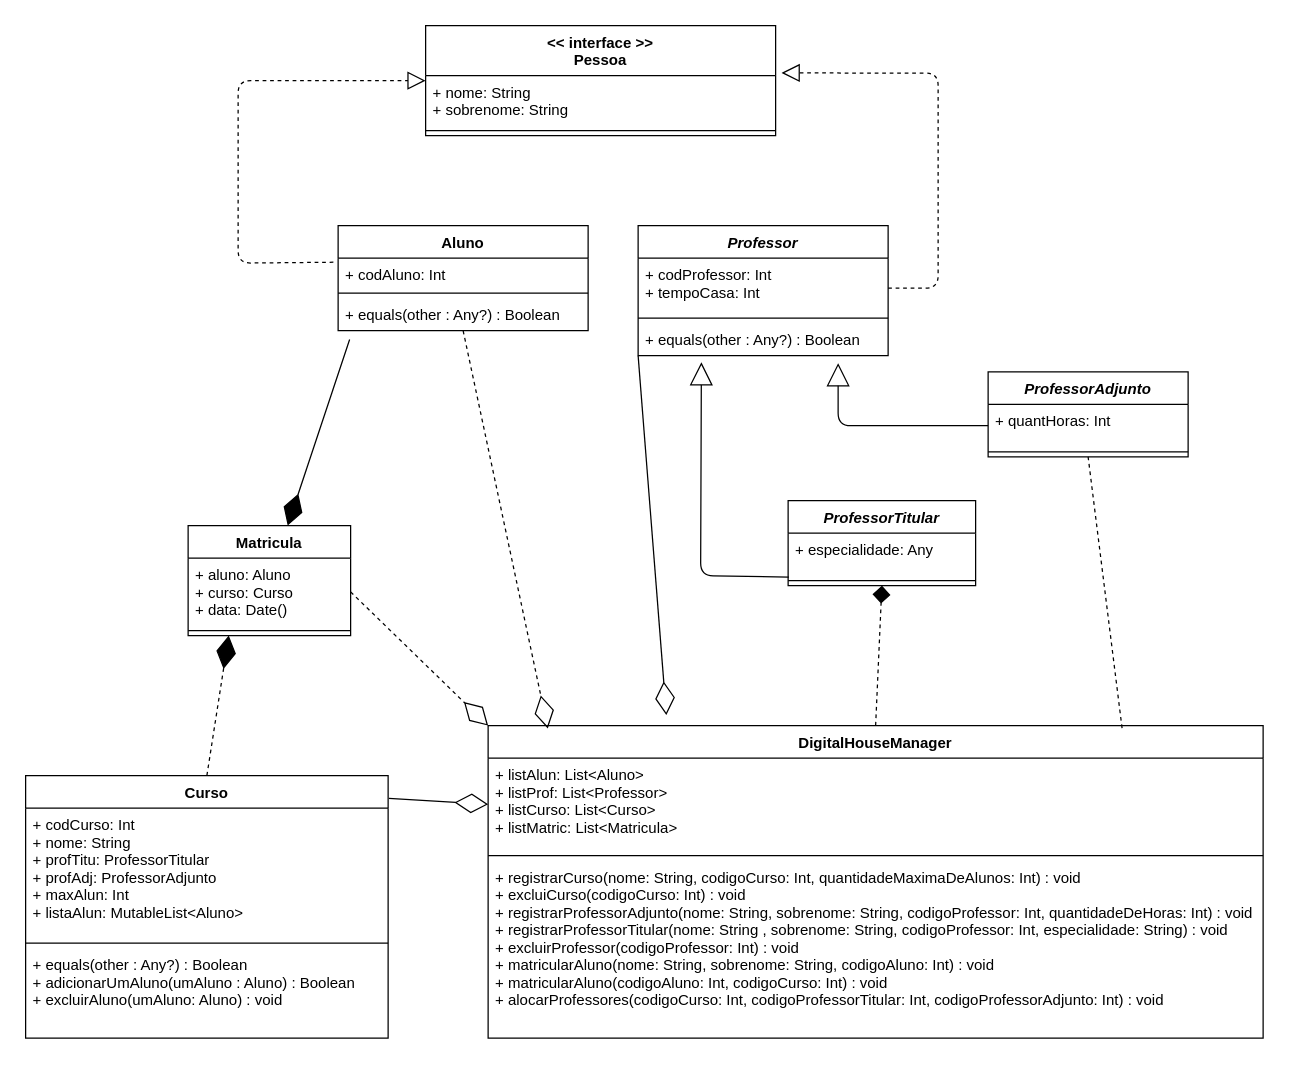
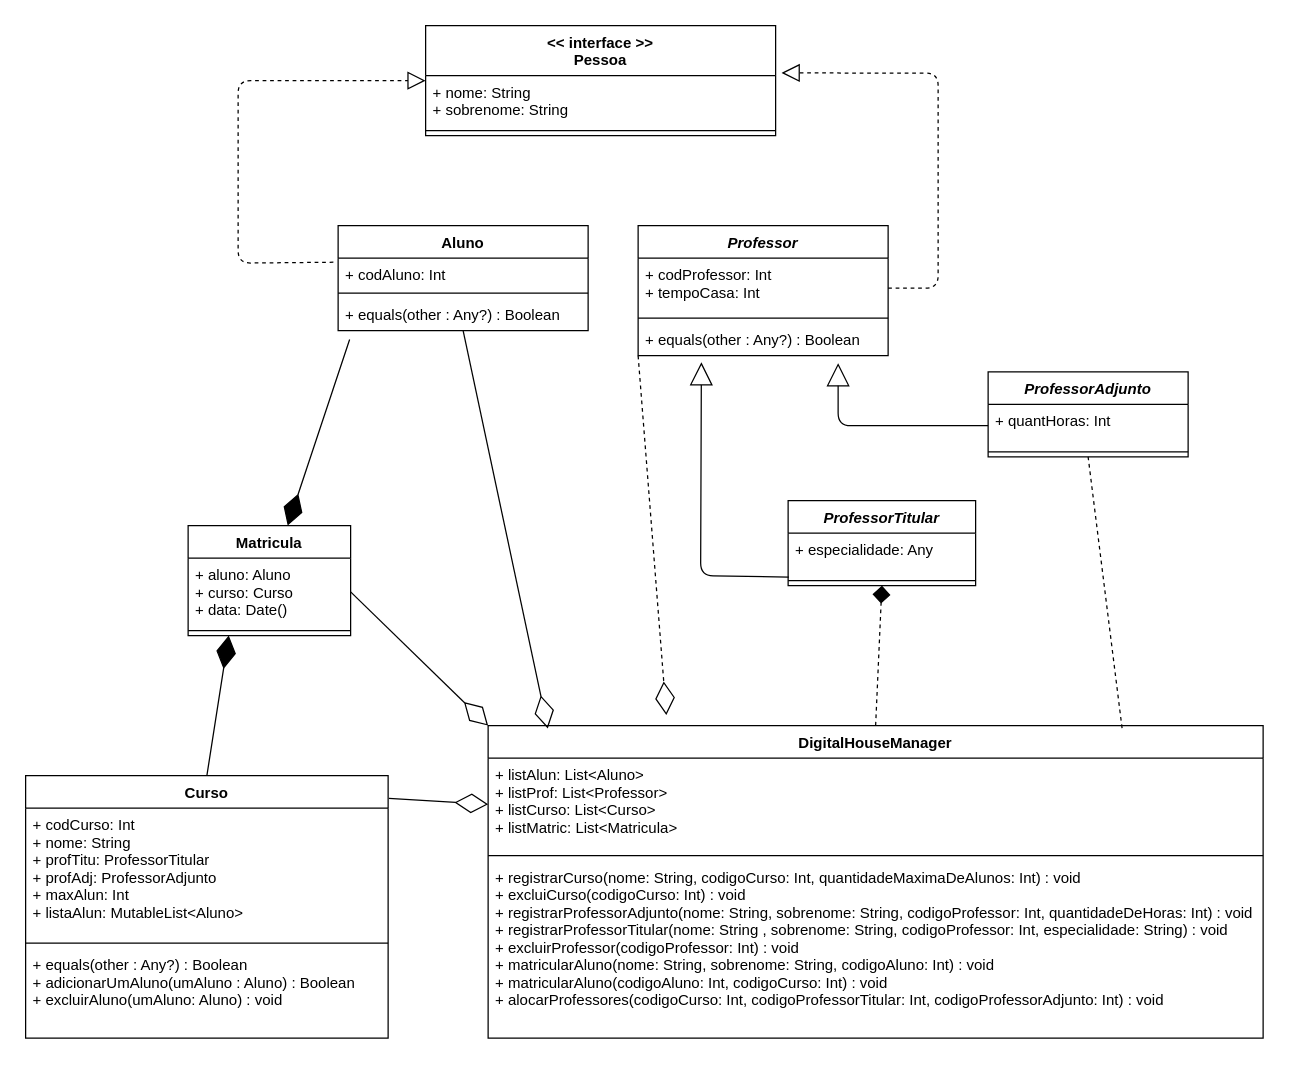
  <mxCell id="0" />
  <mxCell id="1" parent="0" />
  <mxCell id="2" value="&lt;&lt; interface &gt;&gt;&#10;Pessoa" style="swimlane;fontStyle=1;align=center;verticalAlign=top;childLayout=stackLayout;horizontal=1;startSize=40;horizontalStack=0;resizeParent=1;resizeParentMax=0;resizeLast=0;collapsible=1;marginBottom=0;" parent="1" vertex="1"><mxGeometry x="340" y="20" width="280" height="88" as="geometry" /></mxCell>
  <mxCell id="3" value="+ nome: String&#10;+ sobrenome: String" style="text;strokeColor=none;fillColor=none;align=left;verticalAlign=top;spacingLeft=4;spacingRight=4;overflow=hidden;rotatable=0;points=[[0,0.5],[1,0.5]];portConstraint=eastwest;" parent="2" vertex="1"><mxGeometry y="40" width="280" height="40" as="geometry" /></mxCell>
  <mxCell id="4" value="" style="line;strokeWidth=1;fillColor=none;align=left;verticalAlign=middle;spacingTop=-1;spacingLeft=3;spacingRight=3;rotatable=0;labelPosition=right;points=[];portConstraint=eastwest;" parent="2" vertex="1"><mxGeometry y="80" width="280" height="8" as="geometry" /></mxCell>
  <mxCell id="5" value="" style="endArrow=block;dashed=1;endFill=0;endSize=12;html=1;exitX=-0.019;exitY=0.137;exitDx=0;exitDy=0;exitPerimeter=0;entryX=0;entryY=0.5;entryDx=0;entryDy=0;" edge="1" parent="1" source="7" target="2"><mxGeometry width="160" relative="1" as="geometry"><mxPoint x="330" y="240" as="sourcePoint" /><mxPoint x="230" y="100" as="targetPoint" /><Array as="points"><mxPoint x="190" y="210" /><mxPoint x="190" y="64" /></Array></mxGeometry></mxCell>
  <mxCell id="6" value="Aluno" style="swimlane;fontStyle=1;align=center;verticalAlign=top;childLayout=stackLayout;horizontal=1;startSize=26;horizontalStack=0;resizeParent=1;resizeParentMax=0;resizeLast=0;collapsible=1;marginBottom=0;" parent="1" vertex="1"><mxGeometry x="270" y="180" width="200" height="84" as="geometry" /></mxCell>
  <mxCell id="7" value="+ codAluno: Int&#10;" style="text;strokeColor=none;fillColor=none;align=left;verticalAlign=top;spacingLeft=4;spacingRight=4;overflow=hidden;rotatable=0;points=[[0,0.5],[1,0.5]];portConstraint=eastwest;" parent="6" vertex="1"><mxGeometry y="26" width="200" height="24" as="geometry" /></mxCell>
  <mxCell id="8" value="" style="line;strokeWidth=1;fillColor=none;align=left;verticalAlign=middle;spacingTop=-1;spacingLeft=3;spacingRight=3;rotatable=0;labelPosition=right;points=[];portConstraint=eastwest;" parent="6" vertex="1"><mxGeometry y="50" width="200" height="8" as="geometry" /></mxCell>
  <mxCell id="9" value="+ equals(other : Any?) : Boolean" style="text;strokeColor=none;fillColor=none;align=left;verticalAlign=top;spacingLeft=4;spacingRight=4;overflow=hidden;rotatable=0;points=[[0,0.5],[1,0.5]];portConstraint=eastwest;" parent="6" vertex="1"><mxGeometry y="58" width="200" height="26" as="geometry" /></mxCell>
  <mxCell id="10" value="Professor" style="swimlane;fontStyle=3;align=center;verticalAlign=top;childLayout=stackLayout;horizontal=1;startSize=26;horizontalStack=0;resizeParent=1;resizeParentMax=0;resizeLast=0;collapsible=1;marginBottom=0;" parent="1" vertex="1"><mxGeometry x="510" y="180" width="200" height="104" as="geometry" /></mxCell>
  <mxCell id="11" value="+ codProfessor: Int&#10;+ tempoCasa: Int" style="text;strokeColor=none;fillColor=none;align=left;verticalAlign=top;spacingLeft=4;spacingRight=4;overflow=hidden;rotatable=0;points=[[0,0.5],[1,0.5]];portConstraint=eastwest;" parent="10" vertex="1"><mxGeometry y="26" width="200" height="44" as="geometry" /></mxCell>
  <mxCell id="12" value="" style="line;strokeWidth=1;fillColor=none;align=left;verticalAlign=middle;spacingTop=-1;spacingLeft=3;spacingRight=3;rotatable=0;labelPosition=right;points=[];portConstraint=eastwest;" parent="10" vertex="1"><mxGeometry y="70" width="200" height="8" as="geometry" /></mxCell>
  <mxCell id="13" value="+ equals(other : Any?) : Boolean" style="text;strokeColor=none;fillColor=none;align=left;verticalAlign=top;spacingLeft=4;spacingRight=4;overflow=hidden;rotatable=0;points=[[0,0.5],[1,0.5]];portConstraint=eastwest;" parent="10" vertex="1"><mxGeometry y="78" width="200" height="26" as="geometry" /></mxCell>
  <mxCell id="14" value="" style="endArrow=block;dashed=1;endFill=0;endSize=12;html=1;entryX=1.017;entryY=-0.054;entryDx=0;entryDy=0;entryPerimeter=0;" edge="1" parent="1" target="3"><mxGeometry width="160" relative="1" as="geometry"><mxPoint x="710" y="230" as="sourcePoint" /><mxPoint x="870" y="230" as="targetPoint" /><Array as="points"><mxPoint x="750" y="230" /><mxPoint x="750" y="58" /></Array></mxGeometry></mxCell>
  <mxCell id="15" value="" style="endArrow=block;endSize=16;endFill=0;html=1;exitX=0;exitY=0.5;exitDx=0;exitDy=0;" edge="1" parent="1" source="17"><mxGeometry x="1" y="-270" width="160" relative="1" as="geometry"><mxPoint x="590" y="433" as="sourcePoint" /><mxPoint x="670" y="290" as="targetPoint" /><Array as="points"><mxPoint x="670" y="340" /></Array><mxPoint x="-60" y="-170" as="offset" /></mxGeometry></mxCell>
  <mxCell id="16" value="ProfessorAdjunto" style="swimlane;fontStyle=3;align=center;verticalAlign=top;childLayout=stackLayout;horizontal=1;startSize=26;horizontalStack=0;resizeParent=1;resizeParentMax=0;resizeLast=0;collapsible=1;marginBottom=0;" parent="1" vertex="1"><mxGeometry x="790" y="297" width="160" height="68" as="geometry" /></mxCell>
  <mxCell id="17" value="+ quantHoras: Int&#10;" style="text;strokeColor=none;fillColor=none;align=left;verticalAlign=top;spacingLeft=4;spacingRight=4;overflow=hidden;rotatable=0;points=[[0,0.5],[1,0.5]];portConstraint=eastwest;" parent="16" vertex="1"><mxGeometry y="26" width="160" height="34" as="geometry" /></mxCell>
  <mxCell id="18" value="" style="line;strokeWidth=1;fillColor=none;align=left;verticalAlign=middle;spacingTop=-1;spacingLeft=3;spacingRight=3;rotatable=0;labelPosition=right;points=[];portConstraint=eastwest;" parent="16" vertex="1"><mxGeometry y="60" width="160" height="8" as="geometry" /></mxCell>
  <mxCell id="19" value="" style="endArrow=block;endSize=16;endFill=0;html=1;entryX=0.253;entryY=1.203;entryDx=0;entryDy=0;entryPerimeter=0;exitX=0.004;exitY=1.034;exitDx=0;exitDy=0;exitPerimeter=0;" edge="1" parent="1" source="21" target="13"><mxGeometry x="1" y="-270" width="160" relative="1" as="geometry"><mxPoint x="790" y="460" as="sourcePoint" /><mxPoint x="670" y="400" as="targetPoint" /><Array as="points"><mxPoint x="560" y="460" /></Array><mxPoint x="-60" y="-170" as="offset" /></mxGeometry></mxCell>
  <mxCell id="20" value="ProfessorTitular" style="swimlane;fontStyle=3;align=center;verticalAlign=top;childLayout=stackLayout;horizontal=1;startSize=26;horizontalStack=0;resizeParent=1;resizeParentMax=0;resizeLast=0;collapsible=1;marginBottom=0;" parent="1" vertex="1"><mxGeometry x="630" y="400" width="150" height="68" as="geometry" /></mxCell>
  <mxCell id="21" value="+ especialidade: Any" style="text;strokeColor=none;fillColor=none;align=left;verticalAlign=top;spacingLeft=4;spacingRight=4;overflow=hidden;rotatable=0;points=[[0,0.5],[1,0.5]];portConstraint=eastwest;" parent="20" vertex="1"><mxGeometry y="26" width="150" height="34" as="geometry" /></mxCell>
  <mxCell id="22" value="" style="line;strokeWidth=1;fillColor=none;align=left;verticalAlign=middle;spacingTop=-1;spacingLeft=3;spacingRight=3;rotatable=0;labelPosition=right;points=[];portConstraint=eastwest;" parent="20" vertex="1"><mxGeometry y="60" width="150" height="8" as="geometry" /></mxCell>
  <mxCell id="23" value="Matricula&#10;" style="swimlane;fontStyle=1;align=center;verticalAlign=top;childLayout=stackLayout;horizontal=1;startSize=26;horizontalStack=0;resizeParent=1;resizeParentMax=0;resizeLast=0;collapsible=1;marginBottom=0;" parent="1" vertex="1"><mxGeometry x="150" y="420" width="130" height="88" as="geometry" /></mxCell>
  <mxCell id="24" value="+ aluno: Aluno&#10;+ curso: Curso&#10;+ data: Date()" style="text;strokeColor=none;fillColor=none;align=left;verticalAlign=top;spacingLeft=4;spacingRight=4;overflow=hidden;rotatable=0;points=[[0,0.5],[1,0.5]];portConstraint=eastwest;" parent="23" vertex="1"><mxGeometry y="26" width="130" height="54" as="geometry" /></mxCell>
  <mxCell id="25" value="" style="line;strokeWidth=1;fillColor=none;align=left;verticalAlign=middle;spacingTop=-1;spacingLeft=3;spacingRight=3;rotatable=0;labelPosition=right;points=[];portConstraint=eastwest;" parent="23" vertex="1"><mxGeometry y="80" width="130" height="8" as="geometry" /></mxCell>
  <mxCell id="26" value="" style="endArrow=diamondThin;endFill=1;endSize=24;html=1;exitX=0.046;exitY=1.275;exitDx=0;exitDy=0;exitPerimeter=0;" edge="1" parent="1" source="9" target="23"><mxGeometry width="160" relative="1" as="geometry"><mxPoint x="210" y="330" as="sourcePoint" /><mxPoint x="370" y="330" as="targetPoint" /></mxGeometry></mxCell>
- <mxCell id="27" value="" style="endArrow=diamondThin;endFill=1;endSize=24;html=1;entryX=0.25;entryY=1;entryDx=0;entryDy=0;exitX=0.5;exitY=0;exitDx=0;exitDy=0;dashed=1;" edge="1" parent="1" source="28" target="23"><mxGeometry width="160" relative="1" as="geometry"><mxPoint x="140" y="560" as="sourcePoint" /><mxPoint x="300" y="560" as="targetPoint" /></mxGeometry></mxCell>
+ <mxCell id="27" value="" style="endArrow=diamondThin;endFill=1;endSize=24;html=1;entryX=0.25;entryY=1;entryDx=0;entryDy=0;exitX=0.5;exitY=0;exitDx=0;exitDy=0;" edge="1" parent="1" source="28" target="23"><mxGeometry width="160" relative="1" as="geometry"><mxPoint x="140" y="560" as="sourcePoint" /><mxPoint x="300" y="560" as="targetPoint" /></mxGeometry></mxCell>
  <mxCell id="28" value="Curso" style="swimlane;fontStyle=1;align=center;verticalAlign=top;childLayout=stackLayout;horizontal=1;startSize=26;horizontalStack=0;resizeParent=1;resizeParentMax=0;resizeLast=0;collapsible=1;marginBottom=0;" parent="1" vertex="1"><mxGeometry x="20" y="620" width="290" height="210" as="geometry" /></mxCell>
  <mxCell id="29" value="+ codCurso: Int&#10;+ nome: String&#10;+ profTitu: ProfessorTitular&#10;+ profAdj: ProfessorAdjunto&#10;+ maxAlun: Int&#10;+ listaAlun: MutableList&lt;Aluno&gt;" style="text;strokeColor=none;fillColor=none;align=left;verticalAlign=top;spacingLeft=4;spacingRight=4;overflow=hidden;rotatable=0;points=[[0,0.5],[1,0.5]];portConstraint=eastwest;" parent="28" vertex="1"><mxGeometry y="26" width="290" height="104" as="geometry" /></mxCell>
  <mxCell id="30" value="" style="line;strokeWidth=1;fillColor=none;align=left;verticalAlign=middle;spacingTop=-1;spacingLeft=3;spacingRight=3;rotatable=0;labelPosition=right;points=[];portConstraint=eastwest;" parent="28" vertex="1"><mxGeometry y="130" width="290" height="8" as="geometry" /></mxCell>
  <mxCell id="31" value="+ equals(other : Any?) : Boolean&#10;+ adicionarUmAluno(umAluno : Aluno) : Boolean&#10;+ excluirAluno(umAluno: Aluno) : void" style="text;strokeColor=none;fillColor=none;align=left;verticalAlign=top;spacingLeft=4;spacingRight=4;overflow=hidden;rotatable=0;points=[[0,0.5],[1,0.5]];portConstraint=eastwest;" parent="28" vertex="1"><mxGeometry y="138" width="290" height="72" as="geometry" /></mxCell>
  <mxCell id="32" value="DigitalHouseManager" style="swimlane;fontStyle=1;align=center;verticalAlign=top;childLayout=stackLayout;horizontal=1;startSize=26;horizontalStack=0;resizeParent=1;resizeParentMax=0;resizeLast=0;collapsible=1;marginBottom=0;" parent="1" vertex="1"><mxGeometry x="390" y="580" width="620" height="250" as="geometry" /></mxCell>
  <mxCell id="33" value="+ listAlun: List&lt;Aluno&gt;&#10;+ listProf: List&lt;Professor&gt;&#10;+ listCurso: List&lt;Curso&gt;&#10;+ listMatric: List&lt;Matricula&gt;" style="text;strokeColor=none;fillColor=none;align=left;verticalAlign=top;spacingLeft=4;spacingRight=4;overflow=hidden;rotatable=0;points=[[0,0.5],[1,0.5]];portConstraint=eastwest;" parent="32" vertex="1"><mxGeometry y="26" width="620" height="74" as="geometry" /></mxCell>
  <mxCell id="34" value="" style="line;strokeWidth=1;fillColor=none;align=left;verticalAlign=middle;spacingTop=-1;spacingLeft=3;spacingRight=3;rotatable=0;labelPosition=right;points=[];portConstraint=eastwest;" parent="32" vertex="1"><mxGeometry y="100" width="620" height="8" as="geometry" /></mxCell>
  <mxCell id="35" value="+ registrarCurso(nome: String, codigoCurso: Int, quantidadeMaximaDeAlunos: Int) : void&#10;+ excluiCurso(codigoCurso: Int) : void&#10;+ registrarProfessorAdjunto(nome: String, sobrenome: String, codigoProfessor: Int, quantidadeDeHoras: Int) : void&#10;+ registrarProfessorTitular(nome: String , sobrenome: String, codigoProfessor: Int, especialidade: String) : void&#10;+ excluirProfessor(codigoProfessor: Int) : void&#10;+ matricularAluno(nome: String, sobrenome: String, codigoAluno: Int) : void&#10;+ matricularAluno(codigoAluno: Int, codigoCurso: Int) : void&#10;+ alocarProfessores(codigoCurso: Int, codigoProfessorTitular: Int, codigoProfessorAdjunto: Int) : void" style="text;strokeColor=none;fillColor=none;align=left;verticalAlign=top;spacingLeft=4;spacingRight=4;overflow=hidden;rotatable=0;points=[[0,0.5],[1,0.5]];portConstraint=eastwest;" parent="32" vertex="1"><mxGeometry y="108" width="620" height="142" as="geometry" /></mxCell>
- <mxCell id="36" value="" style="endArrow=diamondThin;endFill=0;endSize=24;html=1;exitX=0;exitY=1;exitDx=0;exitDy=0;entryX=0.23;entryY=-0.034;entryDx=0;entryDy=0;entryPerimeter=0;" edge="1" parent="1" source="10" target="32"><mxGeometry width="160" relative="1" as="geometry"><mxPoint x="330" y="390" as="sourcePoint" /><mxPoint x="490" y="390" as="targetPoint" /></mxGeometry></mxCell>
- <mxCell id="37" value="" style="endArrow=diamondThin;endFill=0;endSize=24;html=1;exitX=0.5;exitY=1;exitDx=0;exitDy=0;entryX=0.077;entryY=0.009;entryDx=0;entryDy=0;entryPerimeter=0;dashed=1;" edge="1" parent="1" source="6" target="32"><mxGeometry width="160" relative="1" as="geometry"><mxPoint x="330" y="350" as="sourcePoint" /><mxPoint x="490" y="350" as="targetPoint" /></mxGeometry></mxCell>
- <mxCell id="38" value="" style="endArrow=diamondThin;endFill=0;endSize=24;html=1;exitX=1;exitY=0.5;exitDx=0;exitDy=0;entryX=0;entryY=0;entryDx=0;entryDy=0;dashed=1;" edge="1" parent="1" source="24" target="32"><mxGeometry width="160" relative="1" as="geometry"><mxPoint x="230" y="560" as="sourcePoint" /><mxPoint x="390" y="560" as="targetPoint" /></mxGeometry></mxCell>
+ <mxCell id="36" value="" style="endArrow=diamondThin;endFill=0;endSize=24;html=1;exitX=0;exitY=1;exitDx=0;exitDy=0;entryX=0.23;entryY=-0.034;entryDx=0;entryDy=0;entryPerimeter=0;dashed=1;" edge="1" parent="1" source="10" target="32"><mxGeometry width="160" relative="1" as="geometry"><mxPoint x="330" y="390" as="sourcePoint" /><mxPoint x="490" y="390" as="targetPoint" /></mxGeometry></mxCell>
+ <mxCell id="37" value="" style="endArrow=diamondThin;endFill=0;endSize=24;html=1;exitX=0.5;exitY=1;exitDx=0;exitDy=0;entryX=0.077;entryY=0.009;entryDx=0;entryDy=0;entryPerimeter=0;" edge="1" parent="1" source="6" target="32"><mxGeometry width="160" relative="1" as="geometry"><mxPoint x="330" y="350" as="sourcePoint" /><mxPoint x="490" y="350" as="targetPoint" /></mxGeometry></mxCell>
+ <mxCell id="38" value="" style="endArrow=diamondThin;endFill=0;endSize=24;html=1;exitX=1;exitY=0.5;exitDx=0;exitDy=0;entryX=0;entryY=0;entryDx=0;entryDy=0;" edge="1" parent="1" source="24" target="32"><mxGeometry width="160" relative="1" as="geometry"><mxPoint x="230" y="560" as="sourcePoint" /><mxPoint x="390" y="560" as="targetPoint" /></mxGeometry></mxCell>
  <mxCell id="39" value="" style="endArrow=diamondThin;endFill=0;endSize=24;html=1;entryX=0;entryY=0.5;entryDx=0;entryDy=0;exitX=1.002;exitY=0.087;exitDx=0;exitDy=0;exitPerimeter=0;" edge="1" parent="1" source="28" target="33"><mxGeometry width="160" relative="1" as="geometry"><mxPoint x="310" y="700" as="sourcePoint" /><mxPoint x="470" y="700" as="targetPoint" /></mxGeometry></mxCell>
  <mxCell id="40" value="" style="endArrow=diamond;endSize=12;dashed=1;html=1;exitX=0.5;exitY=0;exitDx=0;exitDy=0;entryX=0.5;entryY=1;entryDx=0;entryDy=0;" edge="1" parent="1" source="32" target="20"><mxGeometry x="0.739" y="-166" width="160" relative="1" as="geometry"><mxPoint x="710" y="550" as="sourcePoint" /><mxPoint x="870" y="550" as="targetPoint" /><mxPoint y="-1" as="offset" /></mxGeometry></mxCell>
  <mxCell id="41" value="" style="endArrow=none;endSize=12;dashed=1;html=1;exitX=0.818;exitY=0.008;exitDx=0;exitDy=0;entryX=0.5;entryY=1;entryDx=0;entryDy=0;exitPerimeter=0;" edge="1" parent="1" source="32" target="16"><mxGeometry x="0.739" y="-166" width="160" relative="1" as="geometry"><mxPoint x="710" y="590" as="sourcePoint" /><mxPoint x="715" y="478" as="targetPoint" /><mxPoint y="-1" as="offset" /></mxGeometry></mxCell>
